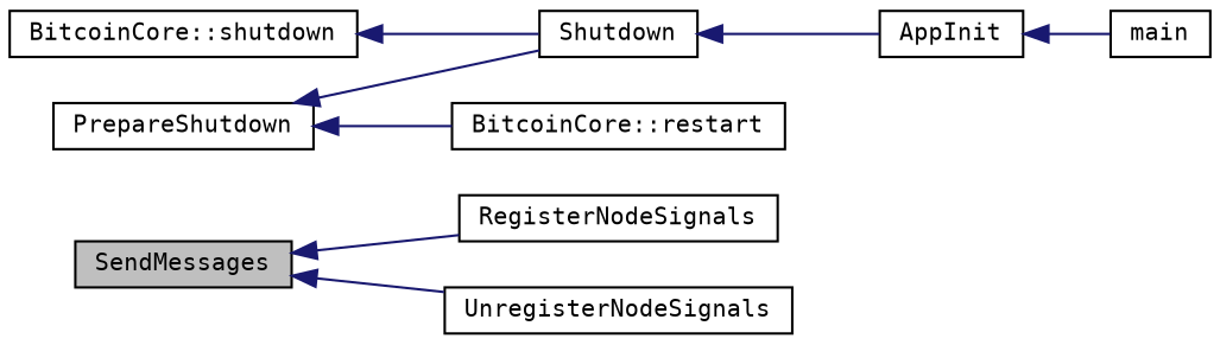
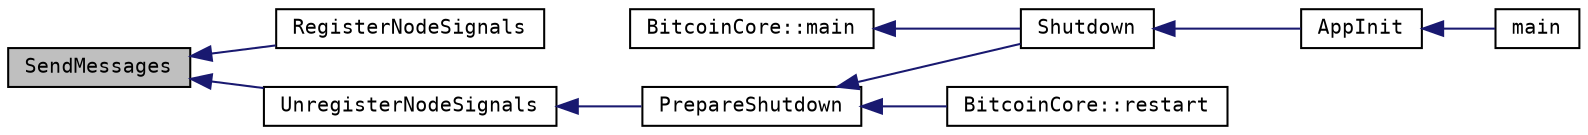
  digraph {
    fontname="DejaVu Sans Mono"
    rankdir=LR
    node [color=black fillcolor=white fontname="DejaVu Sans Mono" fontsize=10 shape=record style=filled]
    edge [color=midnightblue dir=back fontname="DejaVu Sans Mono" fontsize=10 labelfontname=Helvetica labelfontsize=10 style=solid]
    n1 [fillcolor=grey75 fontcolor=black height=0.2 label=SendMessages width=0.4]
    n2 [height=0.2 label=RegisterNodeSignals width=0.4]
    n3 [height=0.2 label=UnregisterNodeSignals width=0.4]
    n4 [height=0.2 label=PrepareShutdown width=0.4]
    n5 [height=0.2 label=Shutdown width=0.4]
    n6 [height=0.2 label="BitcoinCore::restart" width=0.4]
    n7 [height=0.2 label=AppInit width=0.4]
    n8 [height=0.2 label=main width=0.4]
-   n9 [height=0.2 label="BitcoinCore::shutdown" width=0.4]
+   n9 [height=0.2 label="BitcoinCore::main" width=0.4]
    n1 -> n2
    n1 -> n3
+   n3 -> n4
    n4 -> n5
    n4 -> n6
    n5 -> n7
    n7 -> n8
    n9 -> n5
  }
